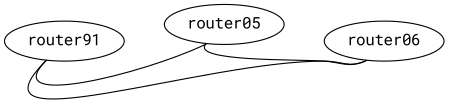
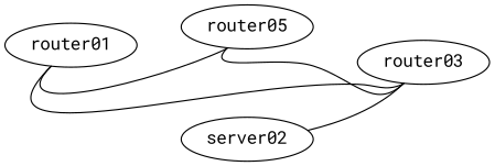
  graph {
    fontname="Roboto Mono"
    rankdir=LR
    node [config="./helper_scripts/extra_switch_config.sh" fontname="Roboto Mono" function=leaf memory=768 os="CumulusCommunity/cumulus-vx"]
    edge [fontname="Roboto Mono" headport=swp1 tailport=swp2]
-   router01 [function=spine label=router91]
+   router01 [function=spine]
    n2 [label=router05]
-   router03 [label=router06]
+   router03
+   server02 [config="./helper_scripts/extra_server_config.sh" function=host memory=512 os=""]
    router01 -- n2 [tailport=swp1]
    router01 -- router03 [headport=swp2]
    n2 -- router03
+   server02 -- router03 [headport=swp24 tailport=eth1]
  }
